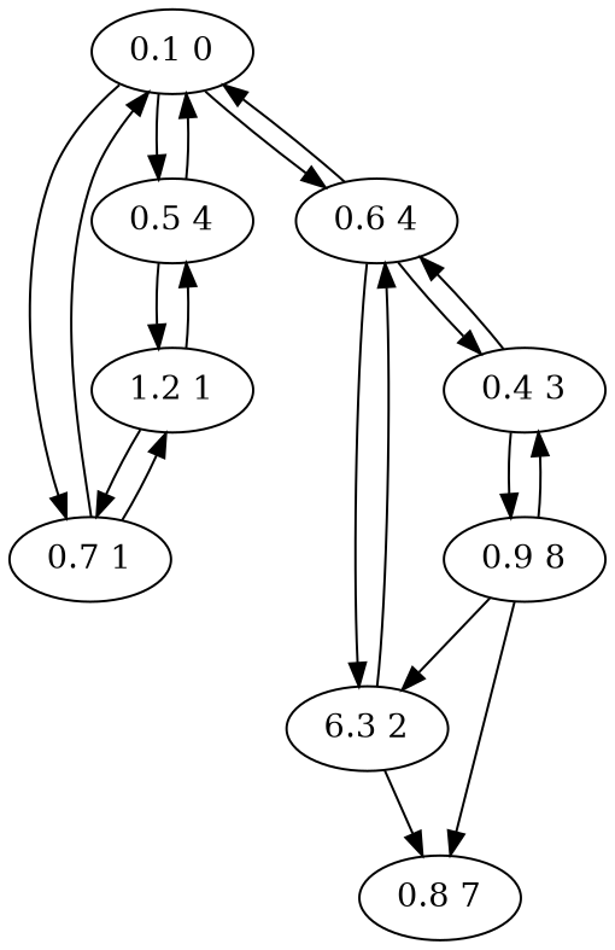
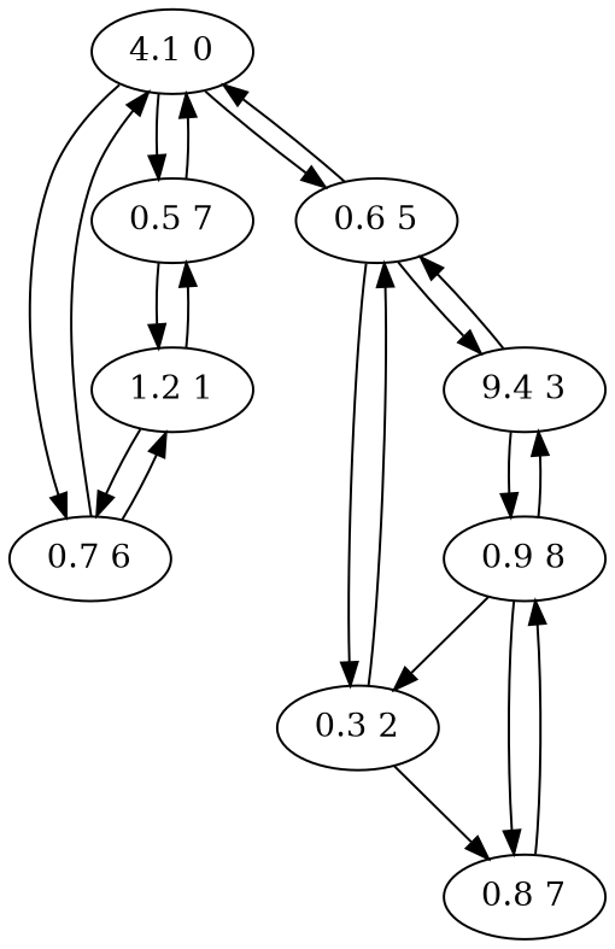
  digraph {
-   "0.1 0"
-   "0.5 4"
-   "0.6 5" [label="0.6 4"]
-   "0.7 6" [label="0.7 1"]
+   "0.1 0" [label="4.1 0"]
+   "0.5 4" [label="0.5 7"]
+   "0.6 5"
+   "0.7 6"
    n5 [label="1.2 1"]
-   "0.3 2" [label="6.3 2"]
-   "0.4 3"
+   "0.3 2"
+   "0.4 3" [label="9.4 3"]
    "0.8 7"
    "0.9 8"
    "0.1 0" -> "0.5 4"
    "0.1 0" -> "0.6 5"
    "0.1 0" -> "0.7 6"
    "0.5 4" -> "0.1 0"
    "0.5 4" -> n5
    "0.6 5" -> "0.1 0"
    "0.6 5" -> "0.3 2"
    "0.6 5" -> "0.4 3"
    "0.7 6" -> "0.1 0"
    "0.7 6" -> n5
    n5 -> "0.5 4"
    n5 -> "0.7 6"
    "0.3 2" -> "0.6 5"
    "0.3 2" -> "0.8 7"
    "0.4 3" -> "0.6 5"
    "0.4 3" -> "0.9 8"
+   "0.8 7" -> "0.9 8"
    "0.9 8" -> "0.3 2"
    "0.9 8" -> "0.4 3"
    "0.9 8" -> "0.8 7"
  }
